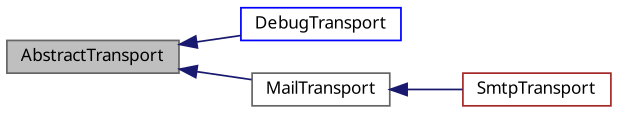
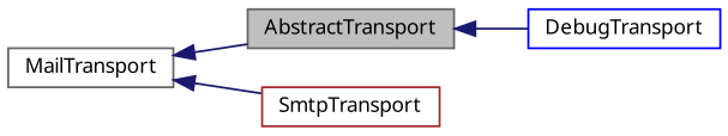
  digraph {
    fontname="Noto Sans"
    rankdir=LR
    node [color=gray40 fillcolor=white fontname="Noto Sans" fontsize=10 shape=record style=filled]
    edge [color=midnightblue dir=back fontname="Noto Sans" fontsize=10 labelfontname=Helvetica labelfontsize=10 style=solid]
    n1 [fillcolor=grey75 fontcolor=black height=0.2 label=AbstractTransport width=0.4]
    n2 [color=blue height=0.2 label=DebugTransport width=0.4]
    n3 [height=0.2 label=MailTransport width=0.4]
    n4 [color=brown height=0.2 label=SmtpTransport width=0.4]
    n1 -> n2
-   n1 -> n3
+   n3 -> n1
    n3 -> n4
  }
